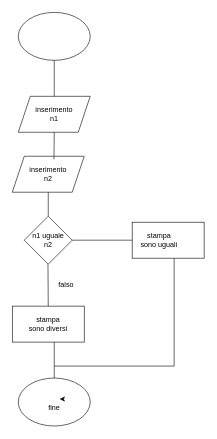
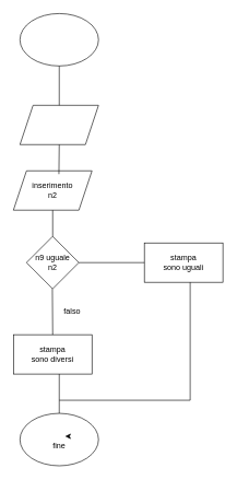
  <mxCell id="0" />
  <mxCell id="1" parent="0" />
  <mxCell id="2" value="" style="ellipse;whiteSpace=wrap;html=1;" vertex="1" parent="1"><mxGeometry x="30" y="20" width="120" height="80" as="geometry" /></mxCell>
  <mxCell id="3" value="" style="ellipse;whiteSpace=wrap;html=1;" vertex="1" parent="1"><mxGeometry x="30" y="630" width="120" height="80" as="geometry" /></mxCell>
  <mxCell id="4" value="fine" style="text;html=1;strokeColor=none;fillColor=none;align=center;verticalAlign=middle;whiteSpace=wrap;rounded=0;" vertex="1" parent="1"><mxGeometry x="60" y="665" width="60" height="30" as="geometry" /></mxCell>
  <mxCell id="5" value="" style="shape=parallelogram;perimeter=parallelogramPerimeter;whiteSpace=wrap;html=1;fixedSize=1;" vertex="1" parent="1"><mxGeometry x="30" y="160" width="120" height="60" as="geometry" /></mxCell>
  <mxCell id="6" value="" style="shape=parallelogram;perimeter=parallelogramPerimeter;whiteSpace=wrap;html=1;fixedSize=1;" vertex="1" parent="1"><mxGeometry x="20" y="260" width="120" height="60" as="geometry" /></mxCell>
  <mxCell id="7" value="" style="rhombus;whiteSpace=wrap;html=1;" vertex="1" parent="1"><mxGeometry x="40" y="360" width="80" height="80" as="geometry" /></mxCell>
  <mxCell id="8" value="" style="rounded=0;whiteSpace=wrap;html=1;" vertex="1" parent="1"><mxGeometry x="220" y="370" width="120" height="60" as="geometry" /></mxCell>
  <mxCell id="9" value="" style="rounded=0;whiteSpace=wrap;html=1;" vertex="1" parent="1"><mxGeometry x="20" y="510" width="120" height="60" as="geometry" /></mxCell>
- <mxCell id="10" value="inserimento n1" style="text;html=1;strokeColor=none;fillColor=none;align=center;verticalAlign=middle;whiteSpace=wrap;rounded=0;" vertex="1" parent="1"><mxGeometry x="60" y="175" width="60" height="30" as="geometry" /></mxCell>
  <mxCell id="11" value="inserimento n2" style="text;html=1;strokeColor=none;fillColor=none;align=center;verticalAlign=middle;whiteSpace=wrap;rounded=0;" vertex="1" parent="1"><mxGeometry x="50" y="275" width="60" height="30" as="geometry" /></mxCell>
- <mxCell id="12" value="n1 uguale n2" style="text;html=1;strokeColor=none;fillColor=none;align=center;verticalAlign=middle;whiteSpace=wrap;rounded=0;" vertex="1" parent="1"><mxGeometry x="50" y="385" width="60" height="30" as="geometry" /></mxCell>
+ <mxCell id="12" value="n9 uguale n2" style="text;html=1;strokeColor=none;fillColor=none;align=center;verticalAlign=middle;whiteSpace=wrap;rounded=0;" vertex="1" parent="1"><mxGeometry x="50" y="385" width="60" height="30" as="geometry" /></mxCell>
  <mxCell id="13" value="stampa sono diversi" style="text;html=1;strokeColor=none;fillColor=none;align=center;verticalAlign=middle;whiteSpace=wrap;rounded=0;" vertex="1" parent="1"><mxGeometry x="45" y="525" width="70" height="30" as="geometry" /></mxCell>
- <mxCell id="14" value="stampa sono uguali" style="text;html=1;strokeColor=none;fillColor=none;align=center;verticalAlign=middle;whiteSpace=wrap;rounded=0;" vertex="1" parent="1"><mxGeometry x="230" y="385" width="70" height="30" as="geometry" /></mxCell>
+ <mxCell id="14" value="stampa sono uguali" style="text;html=1;strokeColor=none;fillColor=none;align=center;verticalAlign=middle;whiteSpace=wrap;rounded=0;" vertex="1" parent="1"><mxGeometry x="245" y="385" width="70" height="30" as="geometry" /></mxCell>
  <mxCell id="15" value="" style="endArrow=none;html=1;rounded=0;entryX=0.5;entryY=1;entryDx=0;entryDy=0;" edge="1" parent="1" target="2"><mxGeometry width="50" height="50" relative="1" as="geometry"><mxPoint x="90" y="160" as="sourcePoint" /><mxPoint x="140" y="110" as="targetPoint" /></mxGeometry></mxCell>
  <mxCell id="16" value="" style="endArrow=none;html=1;rounded=0;" edge="1" parent="1"><mxGeometry width="50" height="50" relative="1" as="geometry"><mxPoint x="89.5" y="265" as="sourcePoint" /><mxPoint x="90" y="220" as="targetPoint" /></mxGeometry></mxCell>
  <mxCell id="17" value="" style="endArrow=none;html=1;rounded=0;exitX=0.5;exitY=0;exitDx=0;exitDy=0;" edge="1" parent="1" source="7"><mxGeometry width="50" height="50" relative="1" as="geometry"><mxPoint x="79.5" y="370" as="sourcePoint" /><mxPoint x="80" y="320" as="targetPoint" /></mxGeometry></mxCell>
  <mxCell id="18" value="" style="endArrow=none;html=1;rounded=0;entryX=0.5;entryY=1;entryDx=0;entryDy=0;exitX=0.5;exitY=0;exitDx=0;exitDy=0;" edge="1" parent="1" source="9"><mxGeometry width="50" height="50" relative="1" as="geometry"><mxPoint x="79.5" y="500" as="sourcePoint" /><mxPoint x="79.5" y="440" as="targetPoint" /></mxGeometry></mxCell>
  <mxCell id="19" style="edgeStyle=orthogonalEdgeStyle;rounded=0;orthogonalLoop=1;jettySize=auto;html=1;exitX=0.75;exitY=0;exitDx=0;exitDy=0;entryX=0.65;entryY=-0.033;entryDx=0;entryDy=0;entryPerimeter=0;" edge="1" parent="1" source="4" target="4"><mxGeometry relative="1" as="geometry" /></mxCell>
  <mxCell id="20" value="" style="endArrow=none;html=1;rounded=0;exitX=0.5;exitY=0;exitDx=0;exitDy=0;" edge="1" parent="1" source="3"><mxGeometry width="50" height="50" relative="1" as="geometry"><mxPoint x="40" y="390" as="sourcePoint" /><mxPoint x="90" y="570" as="targetPoint" /><Array as="points"><mxPoint x="90" y="610" /></Array></mxGeometry></mxCell>
  <mxCell id="21" value="" style="endArrow=none;html=1;rounded=0;entryX=0;entryY=0.5;entryDx=0;entryDy=0;entryPerimeter=0;" edge="1" parent="1" target="8"><mxGeometry width="50" height="50" relative="1" as="geometry"><mxPoint x="120" y="400" as="sourcePoint" /><mxPoint x="210" y="400" as="targetPoint" /></mxGeometry></mxCell>
  <mxCell id="22" value="" style="endArrow=none;html=1;rounded=0;" edge="1" parent="1"><mxGeometry width="50" height="50" relative="1" as="geometry"><mxPoint x="290" y="610" as="sourcePoint" /><mxPoint x="290" y="430" as="targetPoint" /></mxGeometry></mxCell>
  <mxCell id="23" value="" style="endArrow=none;html=1;rounded=0;" edge="1" parent="1"><mxGeometry width="50" height="50" relative="1" as="geometry"><mxPoint x="90" y="610" as="sourcePoint" /><mxPoint x="290" y="610" as="targetPoint" /></mxGeometry></mxCell>
  <mxCell id="24" value="falso" style="text;html=1;strokeColor=none;fillColor=none;align=center;verticalAlign=middle;whiteSpace=wrap;rounded=0;" vertex="1" parent="1"><mxGeometry x="80" y="460" width="60" height="30" as="geometry" /></mxCell>
